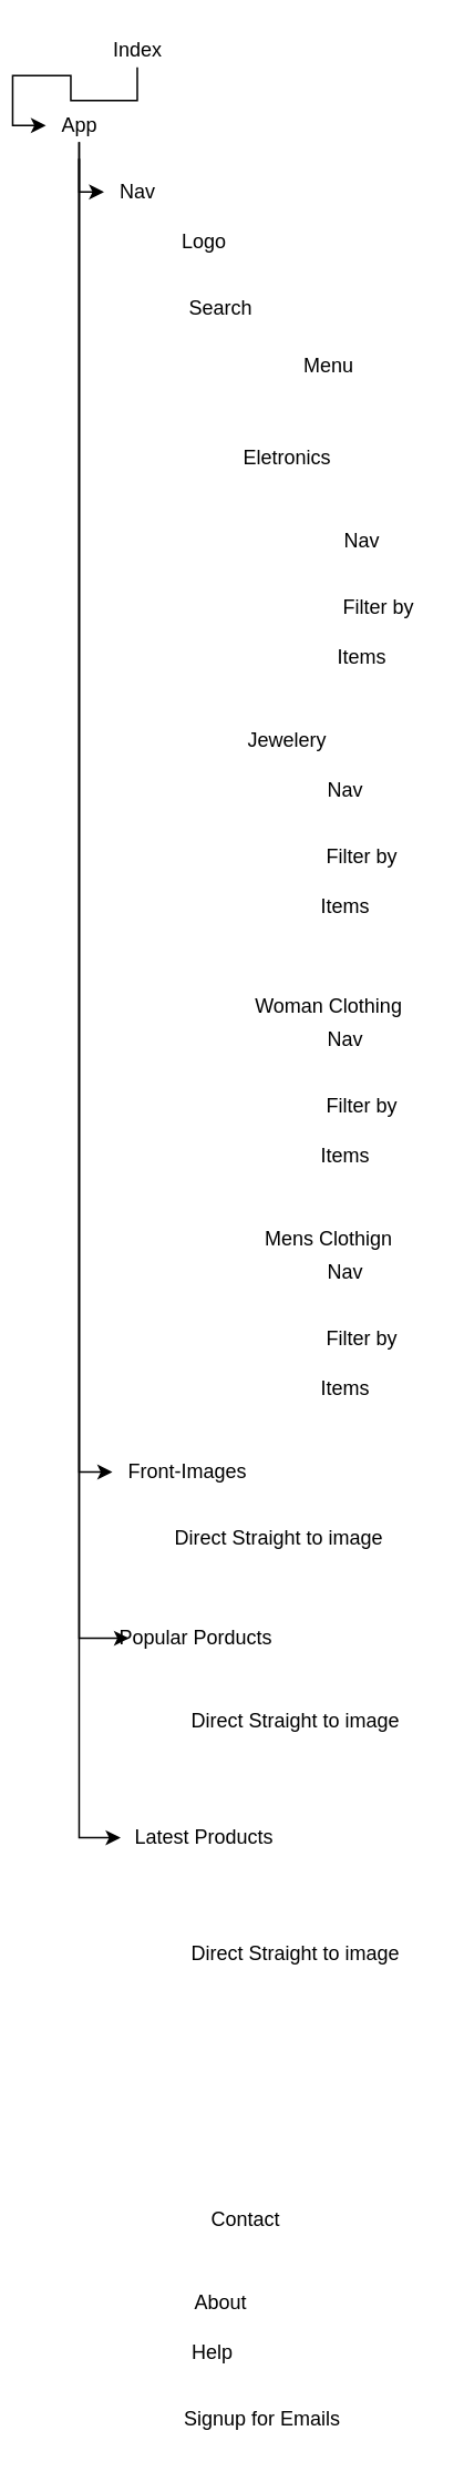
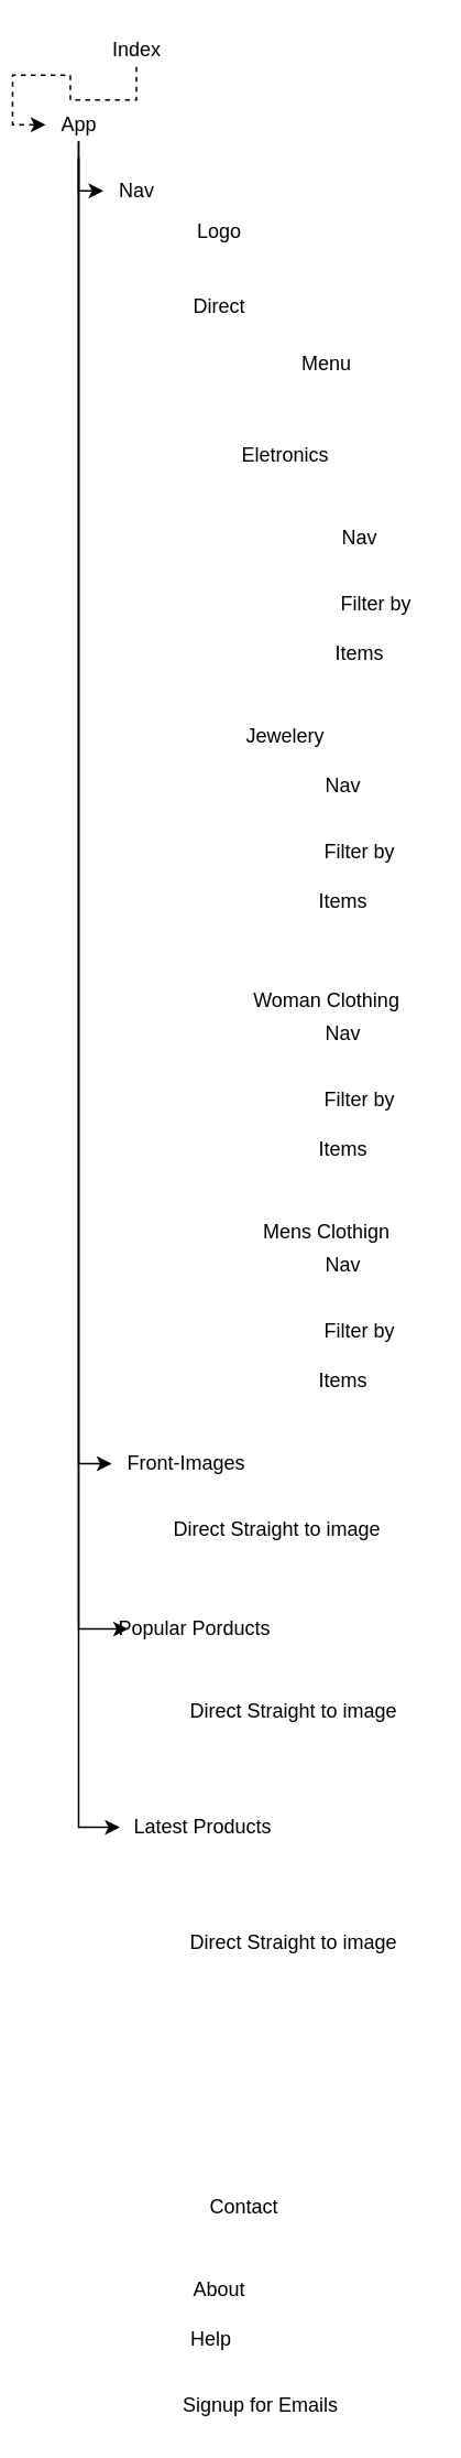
  <mxCell id="0" />
  <mxCell id="1" parent="0" />
- <mxCell id="2" style="edgeStyle=orthogonalEdgeStyle;rounded=0;orthogonalLoop=1;jettySize=auto;html=1;entryX=0;entryY=0.5;entryDx=0;entryDy=0;entryPerimeter=0;" edge="1" parent="1" source="3" target="5"><mxGeometry relative="1" as="geometry" /></mxCell>
+ <mxCell id="2" style="edgeStyle=orthogonalEdgeStyle;rounded=0;orthogonalLoop=1;jettySize=auto;html=1;entryX=0;entryY=0.5;entryDx=0;entryDy=0;entryPerimeter=0;dashed=1;" edge="1" parent="1" source="3" target="5"><mxGeometry relative="1" as="geometry" /></mxCell>
  <mxCell id="3" value="Index" style="text;html=1;align=center;verticalAlign=middle;resizable=0;points=[];autosize=1;" vertex="1" parent="1"><mxGeometry x="55" y="20" width="40" height="20" as="geometry" /></mxCell>
  <mxCell id="4" style="edgeStyle=orthogonalEdgeStyle;rounded=0;orthogonalLoop=1;jettySize=auto;html=1;" edge="1" parent="1" source="5" target="10"><mxGeometry relative="1" as="geometry"><mxPoint x="40" y="115" as="targetPoint" /><Array as="points"><mxPoint x="40" y="115" /></Array></mxGeometry></mxCell>
  <mxCell id="5" value="App" style="text;html=1;align=center;verticalAlign=middle;resizable=0;points=[];autosize=1;" vertex="1" parent="1"><mxGeometry x="20" y="65" width="40" height="20" as="geometry" /></mxCell>
  <mxCell id="6" value="Eletronics&lt;br&gt;" style="text;html=1;align=center;verticalAlign=middle;resizable=0;points=[];autosize=1;" vertex="1" parent="1"><mxGeometry x="130" y="265" width="70" height="20" as="geometry" /></mxCell>
  <mxCell id="7" value="Jewelery" style="text;html=1;align=center;verticalAlign=middle;resizable=0;points=[];autosize=1;" vertex="1" parent="1"><mxGeometry x="135" y="435" width="60" height="20" as="geometry" /></mxCell>
  <mxCell id="8" value="Mens Clothign&lt;br&gt;" style="text;html=1;align=center;verticalAlign=middle;resizable=0;points=[];autosize=1;" vertex="1" parent="1"><mxGeometry x="145" y="735" width="90" height="20" as="geometry" /></mxCell>
  <mxCell id="9" value="Woman Clothing" style="text;html=1;align=center;verticalAlign=middle;resizable=0;points=[];autosize=1;" vertex="1" parent="1"><mxGeometry x="140" y="595" width="100" height="20" as="geometry" /></mxCell>
  <mxCell id="10" value="Nav" style="text;html=1;align=center;verticalAlign=middle;resizable=0;points=[];autosize=1;" vertex="1" parent="1"><mxGeometry x="55" y="105" width="40" height="20" as="geometry" /></mxCell>
  <mxCell id="11" value="Front-Images" style="text;html=1;align=center;verticalAlign=middle;resizable=0;points=[];autosize=1;" vertex="1" parent="1"><mxGeometry x="60" y="875" width="90" height="20" as="geometry" /></mxCell>
  <mxCell id="12" value="Popular Porducts&lt;br&gt;" style="text;html=1;align=center;verticalAlign=middle;resizable=0;points=[];autosize=1;" vertex="1" parent="1"><mxGeometry x="55" y="975" width="110" height="20" as="geometry" /></mxCell>
  <mxCell id="13" value="Latest Products" style="text;html=1;align=center;verticalAlign=middle;resizable=0;points=[];autosize=1;" vertex="1" parent="1"><mxGeometry x="65" y="1095" width="100" height="20" as="geometry" /></mxCell>
- <mxCell id="14" value="Logo" style="text;html=1;align=center;verticalAlign=middle;resizable=0;points=[];autosize=1;" vertex="1" parent="1"><mxGeometry x="95" y="135" width="40" height="20" as="geometry" /></mxCell>
- <mxCell id="15" value="Search" style="text;html=1;align=center;verticalAlign=middle;resizable=0;points=[];autosize=1;" vertex="1" parent="1"><mxGeometry x="100" y="175" width="50" height="20" as="geometry" /></mxCell>
+ <mxCell id="14" value="Logo" style="text;html=1;align=center;verticalAlign=middle;resizable=0;points=[];autosize=1;" vertex="1" parent="1"><mxGeometry x="105" y="130" width="40" height="20" as="geometry" /></mxCell>
+ <mxCell id="15" value="Direct" style="text;html=1;align=center;verticalAlign=middle;resizable=0;points=[];autosize=1;" vertex="1" parent="1"><mxGeometry x="100" y="175" width="50" height="20" as="geometry" /></mxCell>
  <mxCell id="16" value="Menu" style="text;html=1;align=center;verticalAlign=middle;resizable=0;points=[];autosize=1;" vertex="1" parent="1"><mxGeometry x="165" y="210" width="50" height="20" as="geometry" /></mxCell>
  <mxCell id="17" value="Contact" style="text;html=1;align=center;verticalAlign=middle;resizable=0;points=[];autosize=1;" vertex="1" parent="1"><mxGeometry x="110" y="1325" width="60" height="20" as="geometry" /></mxCell>
  <mxCell id="18" value="About" style="text;html=1;align=center;verticalAlign=middle;resizable=0;points=[];autosize=1;" vertex="1" parent="1"><mxGeometry x="100" y="1375" width="50" height="20" as="geometry" /></mxCell>
  <mxCell id="19" value="Help" style="text;html=1;align=center;verticalAlign=middle;resizable=0;points=[];autosize=1;" vertex="1" parent="1"><mxGeometry x="100" y="1405" width="40" height="20" as="geometry" /></mxCell>
  <mxCell id="20" value="Signup for Emails" style="text;html=1;align=center;verticalAlign=middle;resizable=0;points=[];autosize=1;" vertex="1" parent="1"><mxGeometry x="95" y="1445" width="110" height="20" as="geometry" /></mxCell>
  <mxCell id="21" value="Nav" style="text;html=1;align=center;verticalAlign=middle;resizable=0;points=[];autosize=1;" vertex="1" parent="1"><mxGeometry x="190" y="315" width="40" height="20" as="geometry" /></mxCell>
  <mxCell id="22" value="Filter by" style="text;html=1;align=center;verticalAlign=middle;resizable=0;points=[];autosize=1;" vertex="1" parent="1"><mxGeometry x="190" y="355" width="60" height="20" as="geometry" /></mxCell>
  <mxCell id="23" value="Items" style="text;html=1;align=center;verticalAlign=middle;resizable=0;points=[];autosize=1;" vertex="1" parent="1"><mxGeometry x="190" y="385" width="40" height="20" as="geometry" /></mxCell>
  <mxCell id="24" value="Nav" style="text;html=1;align=center;verticalAlign=middle;resizable=0;points=[];autosize=1;" vertex="1" parent="1"><mxGeometry x="180" y="465" width="40" height="20" as="geometry" /></mxCell>
  <mxCell id="25" value="Filter by" style="text;html=1;align=center;verticalAlign=middle;resizable=0;points=[];autosize=1;" vertex="1" parent="1"><mxGeometry x="180" y="505" width="60" height="20" as="geometry" /></mxCell>
  <mxCell id="26" value="Items" style="text;html=1;align=center;verticalAlign=middle;resizable=0;points=[];autosize=1;" vertex="1" parent="1"><mxGeometry x="180" y="535" width="40" height="20" as="geometry" /></mxCell>
  <mxCell id="27" value="Nav" style="text;html=1;align=center;verticalAlign=middle;resizable=0;points=[];autosize=1;" vertex="1" parent="1"><mxGeometry x="180" y="615" width="40" height="20" as="geometry" /></mxCell>
  <mxCell id="28" value="Filter by" style="text;html=1;align=center;verticalAlign=middle;resizable=0;points=[];autosize=1;" vertex="1" parent="1"><mxGeometry x="180" y="655" width="60" height="20" as="geometry" /></mxCell>
  <mxCell id="29" value="Items" style="text;html=1;align=center;verticalAlign=middle;resizable=0;points=[];autosize=1;" vertex="1" parent="1"><mxGeometry x="180" y="685" width="40" height="20" as="geometry" /></mxCell>
  <mxCell id="30" value="Nav" style="text;html=1;align=center;verticalAlign=middle;resizable=0;points=[];autosize=1;" vertex="1" parent="1"><mxGeometry x="180" y="755" width="40" height="20" as="geometry" /></mxCell>
  <mxCell id="31" value="Filter by" style="text;html=1;align=center;verticalAlign=middle;resizable=0;points=[];autosize=1;" vertex="1" parent="1"><mxGeometry x="180" y="795" width="60" height="20" as="geometry" /></mxCell>
  <mxCell id="32" value="Items" style="text;html=1;align=center;verticalAlign=middle;resizable=0;points=[];autosize=1;" vertex="1" parent="1"><mxGeometry x="180" y="825" width="40" height="20" as="geometry" /></mxCell>
  <mxCell id="33" value="Direct Straight to image" style="text;html=1;align=center;verticalAlign=middle;resizable=0;points=[];autosize=1;" vertex="1" parent="1"><mxGeometry x="90" y="915" width="140" height="20" as="geometry" /></mxCell>
  <mxCell id="34" value="Direct Straight to image" style="text;html=1;align=center;verticalAlign=middle;resizable=0;points=[];autosize=1;" vertex="1" parent="1"><mxGeometry x="100" y="1025" width="140" height="20" as="geometry" /></mxCell>
  <mxCell id="35" value="Direct Straight to image" style="text;html=1;align=center;verticalAlign=middle;resizable=0;points=[];autosize=1;" vertex="1" parent="1"><mxGeometry x="100" y="1165" width="140" height="20" as="geometry" /></mxCell>
  <mxCell id="36" style="edgeStyle=orthogonalEdgeStyle;rounded=0;orthogonalLoop=1;jettySize=auto;html=1;" edge="1" parent="1" target="11"><mxGeometry relative="1" as="geometry"><mxPoint x="55" y="895" as="targetPoint" /><mxPoint x="40" y="85" as="sourcePoint" /><Array as="points"><mxPoint x="40" y="885" /></Array></mxGeometry></mxCell>
  <mxCell id="37" style="edgeStyle=orthogonalEdgeStyle;rounded=0;orthogonalLoop=1;jettySize=auto;html=1;" edge="1" parent="1"><mxGeometry relative="1" as="geometry"><mxPoint x="70" y="985" as="targetPoint" /><mxPoint x="40" y="95" as="sourcePoint" /><Array as="points"><mxPoint x="40" y="95" /><mxPoint x="40" y="985" /><mxPoint x="70" y="985" /></Array></mxGeometry></mxCell>
  <mxCell id="38" style="edgeStyle=orthogonalEdgeStyle;rounded=0;orthogonalLoop=1;jettySize=auto;html=1;" edge="1" parent="1" target="13"><mxGeometry relative="1" as="geometry"><mxPoint x="60" y="1105" as="targetPoint" /><mxPoint x="40" y="95" as="sourcePoint" /><Array as="points"><mxPoint x="40" y="95" /><mxPoint x="40" y="1105" /></Array></mxGeometry></mxCell>
